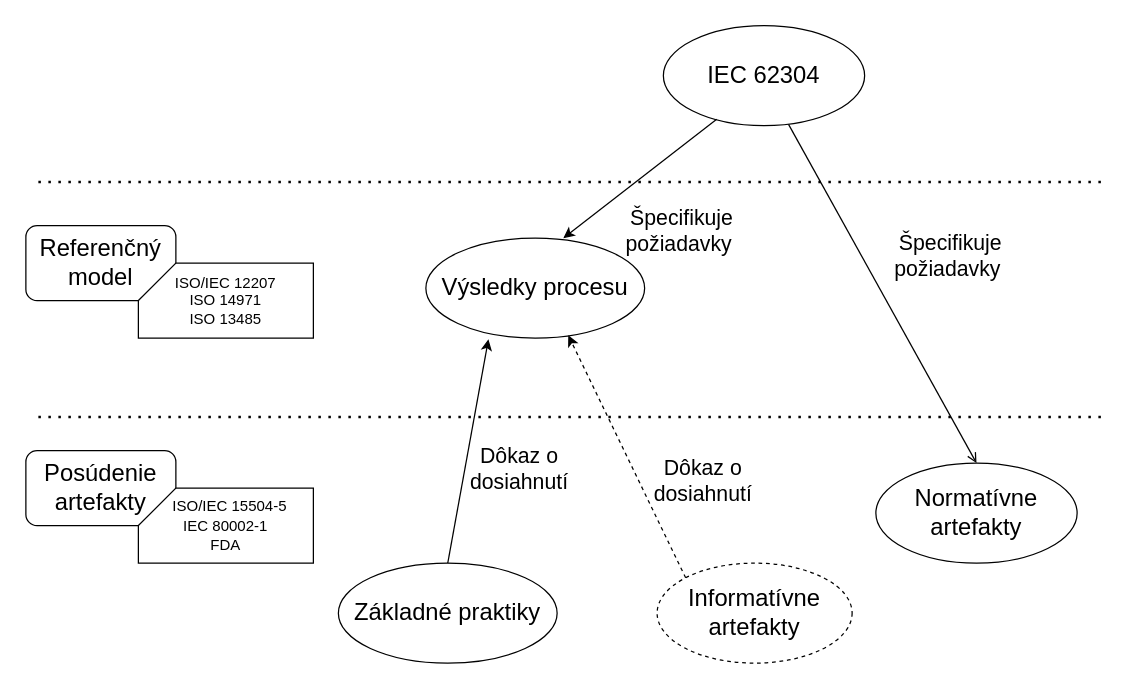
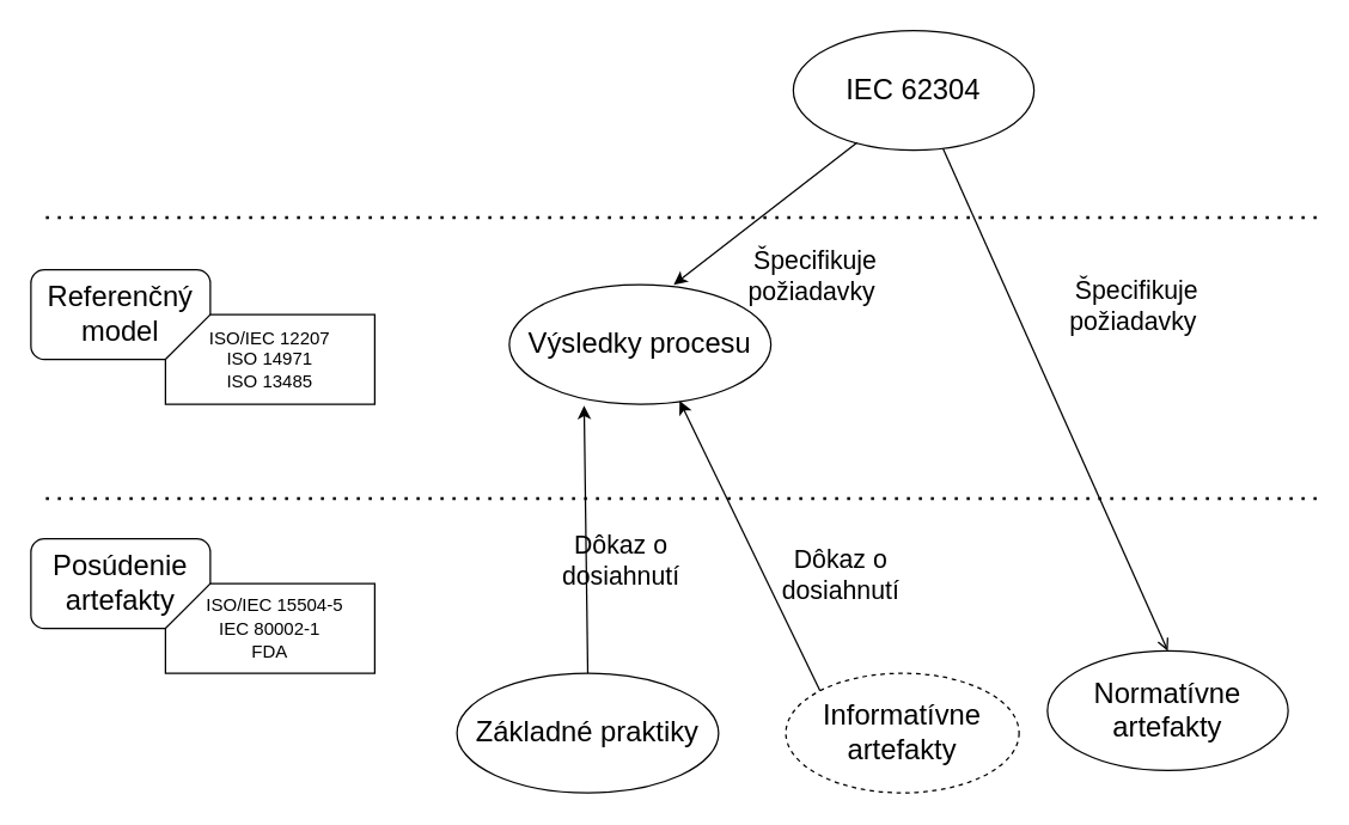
  <mxCell id="0" />
  <mxCell id="1" parent="0" />
  <mxCell id="2" value="Referenčný model" style="rounded=1;whiteSpace=wrap;html=1;fontSize=19;" vertex="1" parent="1"><mxGeometry x="20" y="180" width="120" height="60" as="geometry" /></mxCell>
  <mxCell id="3" value="Posúdenie artefakty" style="rounded=1;whiteSpace=wrap;html=1;fontSize=19;" vertex="1" parent="1"><mxGeometry x="20" y="360" width="120" height="60" as="geometry" /></mxCell>
  <mxCell id="4" value="ISO/IEC 12207&lt;br style=&quot;font-size: 12px;&quot;&gt;ISO 14971&lt;br style=&quot;font-size: 12px;&quot;&gt;ISO 13485" style="shape=card;whiteSpace=wrap;html=1;fontSize=12;" vertex="1" parent="1"><mxGeometry x="110" y="210" width="140" height="60" as="geometry" /></mxCell>
  <mxCell id="5" value="&lt;font style=&quot;font-size: 12px&quot;&gt;&amp;nbsp; ISO/IEC 15504-5&lt;br&gt;IEC 80002-1&lt;br&gt;FDA&lt;/font&gt;" style="shape=card;whiteSpace=wrap;html=1;fontSize=13;" vertex="1" parent="1"><mxGeometry x="110" y="390" width="140" height="60" as="geometry" /></mxCell>
- <mxCell id="6" value="Základné praktiky" style="ellipse;whiteSpace=wrap;html=1;fontSize=19;" vertex="1" parent="1"><mxGeometry x="270" y="450" width="175" height="80" as="geometry" /></mxCell>
+ <mxCell id="6" value="Základné praktiky" style="ellipse;whiteSpace=wrap;html=1;fontSize=19;" vertex="1" parent="1"><mxGeometry x="305" y="450" width="175" height="80" as="geometry" /></mxCell>
  <mxCell id="7" value="Výsledky procesu" style="ellipse;whiteSpace=wrap;html=1;fontSize=19;" vertex="1" parent="1"><mxGeometry x="340" y="190" width="175" height="80" as="geometry" /></mxCell>
  <mxCell id="8" value="IEC 62304" style="ellipse;whiteSpace=wrap;html=1;fontSize=19;" vertex="1" parent="1"><mxGeometry x="530" y="20" width="161" height="80" as="geometry" /></mxCell>
  <mxCell id="9" value="Informatívne artefakty" style="ellipse;whiteSpace=wrap;html=1;fontSize=19;dashed=1;" vertex="1" parent="1"><mxGeometry x="525" y="450" width="156" height="80" as="geometry" /></mxCell>
- <mxCell id="10" value="Normatívne artefakty" style="ellipse;whiteSpace=wrap;html=1;fontSize=19;" vertex="1" parent="1"><mxGeometry x="700" y="370" width="161" height="80" as="geometry" /></mxCell>
+ <mxCell id="10" value="Normatívne artefakty" style="ellipse;whiteSpace=wrap;html=1;fontSize=19;" vertex="1" parent="1"><mxGeometry x="700" y="435" width="161" height="80" as="geometry" /></mxCell>
  <mxCell id="11" value="" style="endArrow=classic;html=1;rounded=0;fontSize=13;exitX=0.265;exitY=0.937;exitDx=0;exitDy=0;exitPerimeter=0;" edge="1" parent="1" source="8"><mxGeometry width="50" height="50" relative="1" as="geometry"><mxPoint x="370" y="300" as="sourcePoint" /><mxPoint x="450" y="190" as="targetPoint" /><Array as="points" /></mxGeometry></mxCell>
  <mxCell id="12" value="Špecifikuje požiadavky&amp;nbsp;" style="text;html=1;strokeColor=none;fillColor=none;align=center;verticalAlign=middle;whiteSpace=wrap;rounded=0;fontSize=17;" vertex="1" parent="1"><mxGeometry x="515" y="170" width="60" height="30" as="geometry" /></mxCell>
  <mxCell id="13" value="Špecifikuje požiadavky&amp;nbsp;" style="text;html=1;strokeColor=none;fillColor=none;align=center;verticalAlign=middle;whiteSpace=wrap;rounded=0;fontSize=17;" vertex="1" parent="1"><mxGeometry x="730" y="190" width="60" height="30" as="geometry" /></mxCell>
  <mxCell id="14" value="" style="endArrow=open;html=1;rounded=0;fontSize=13;exitX=0.622;exitY=0.987;exitDx=0;exitDy=0;exitPerimeter=0;entryX=0.5;entryY=0;entryDx=0;entryDy=0;" edge="1" parent="1" source="8" target="10"><mxGeometry width="50" height="50" relative="1" as="geometry"><mxPoint x="816.375" y="134.96" as="sourcePoint" /><mxPoint x="690" y="270" as="targetPoint" /><Array as="points" /></mxGeometry></mxCell>
- <mxCell id="15" value="" style="endArrow=classic;html=1;rounded=0;fontSize=13;exitX=0;exitY=0;exitDx=0;exitDy=0;entryX=0.651;entryY=0.972;entryDx=0;entryDy=0;entryPerimeter=0;dashed=1;" edge="1" parent="1" source="9" target="7"><mxGeometry width="50" height="50" relative="1" as="geometry"><mxPoint x="514.995" y="312.48" as="sourcePoint" /><mxPoint x="388.62" y="447.52" as="targetPoint" /><Array as="points" /></mxGeometry></mxCell>
+ <mxCell id="15" value="" style="endArrow=classic;html=1;rounded=0;fontSize=13;exitX=0;exitY=0;exitDx=0;exitDy=0;entryX=0.651;entryY=0.972;entryDx=0;entryDy=0;entryPerimeter=0;" edge="1" parent="1" source="9" target="7"><mxGeometry width="50" height="50" relative="1" as="geometry"><mxPoint x="514.995" y="312.48" as="sourcePoint" /><mxPoint x="388.62" y="447.52" as="targetPoint" /><Array as="points" /></mxGeometry></mxCell>
  <mxCell id="16" value="Dôkaz o dosiahnutí" style="text;html=1;strokeColor=none;fillColor=none;align=center;verticalAlign=middle;whiteSpace=wrap;rounded=0;fontSize=17;" vertex="1" parent="1"><mxGeometry x="532" y="370" width="60" height="30" as="geometry" /></mxCell>
  <mxCell id="17" value="" style="endArrow=classic;html=1;rounded=0;fontSize=13;exitX=0.5;exitY=0;exitDx=0;exitDy=0;entryX=0.286;entryY=1.012;entryDx=0;entryDy=0;entryPerimeter=0;" edge="1" parent="1" source="6" target="7"><mxGeometry width="50" height="50" relative="1" as="geometry"><mxPoint x="401.886" y="433.875" as="sourcePoint" /><mxPoint x="320.005" y="290" as="targetPoint" /><Array as="points" /></mxGeometry></mxCell>
  <mxCell id="18" value="Dôkaz o dosiahnutí" style="text;html=1;strokeColor=none;fillColor=none;align=center;verticalAlign=middle;whiteSpace=wrap;rounded=0;fontSize=17;" vertex="1" parent="1"><mxGeometry x="385" y="360" width="60" height="30" as="geometry" /></mxCell>
  <mxCell id="19" value="" style="endArrow=none;dashed=1;html=1;dashPattern=1 3;strokeWidth=2;rounded=0;fontSize=13;" edge="1" parent="1"><mxGeometry width="50" height="50" relative="1" as="geometry"><mxPoint x="30" y="333" as="sourcePoint" /><mxPoint x="880" y="333" as="targetPoint" /></mxGeometry></mxCell>
  <mxCell id="20" value="" style="endArrow=none;dashed=1;html=1;dashPattern=1 3;strokeWidth=2;rounded=0;fontSize=13;" edge="1" parent="1"><mxGeometry width="50" height="50" relative="1" as="geometry"><mxPoint x="30" y="145" as="sourcePoint" /><mxPoint x="880" y="145" as="targetPoint" /></mxGeometry></mxCell>
